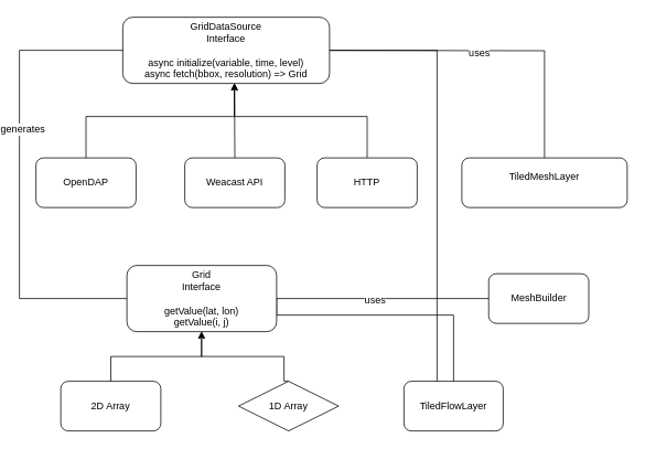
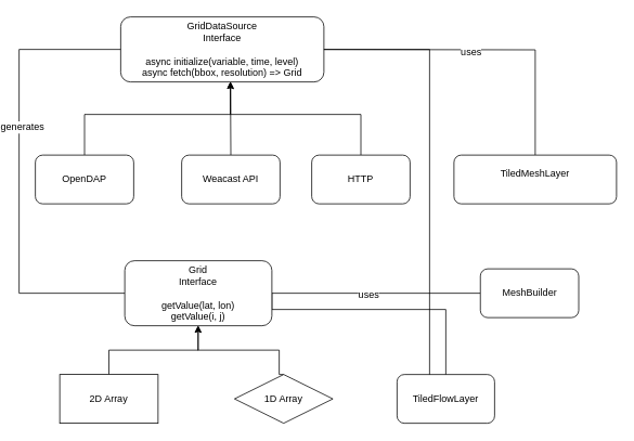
  <mxCell id="0" />
  <mxCell id="1" parent="0" />
  <mxCell id="2" style="edgeStyle=orthogonalEdgeStyle;rounded=0;orthogonalLoop=1;jettySize=auto;html=1;exitX=1;exitY=0.5;exitDx=0;exitDy=0;entryX=0.5;entryY=0;entryDx=0;entryDy=0;endArrow=none;endFill=0;" edge="1" parent="1" target="21"><mxGeometry relative="1" as="geometry"><mxPoint x="370" y="60" as="sourcePoint" /></mxGeometry></mxCell>
  <mxCell id="3" value="uses" style="text;html=1;resizable=0;points=[];align=center;verticalAlign=middle;labelBackgroundColor=#ffffff;" vertex="1" connectable="0" parent="2"><mxGeometry x="-0.004" y="-2" relative="1" as="geometry"><mxPoint as="offset" /></mxGeometry></mxCell>
  <mxCell id="4" style="edgeStyle=orthogonalEdgeStyle;rounded=0;orthogonalLoop=1;jettySize=auto;html=1;exitX=0;exitY=0.5;exitDx=0;exitDy=0;entryX=0;entryY=0.5;entryDx=0;entryDy=0;endArrow=none;endFill=0;" edge="1" parent="1" target="10"><mxGeometry relative="1" as="geometry"><mxPoint x="190" y="60" as="sourcePoint" /><Array as="points"><mxPoint x="20" y="60" /><mxPoint x="20" y="360" /></Array></mxGeometry></mxCell>
  <mxCell id="5" value="generates" style="text;html=1;resizable=0;points=[];align=center;verticalAlign=middle;labelBackgroundColor=#ffffff;" vertex="1" connectable="0" parent="4"><mxGeometry x="-0.443" y="95" relative="1" as="geometry"><mxPoint as="offset" /></mxGeometry></mxCell>
  <mxCell id="6" value="GridDataSource&lt;br&gt;Interface&lt;br&gt;&lt;br&gt;async initialize(variable, time, level)&lt;br&gt;async fetch(bbox, resolution) =&amp;gt; Grid" style="rounded=1;whiteSpace=wrap;html=1;" vertex="1" parent="1"><mxGeometry x="145" y="20" width="250" height="80" as="geometry" /></mxCell>
  <mxCell id="7" style="edgeStyle=none;rounded=0;orthogonalLoop=1;jettySize=auto;html=1;exitX=1;exitY=0.5;exitDx=0;exitDy=0;entryX=0;entryY=0.5;entryDx=0;entryDy=0;endArrow=none;endFill=0;" edge="1" parent="1" source="10" target="22"><mxGeometry relative="1" as="geometry" /></mxCell>
  <mxCell id="8" value="uses" style="text;html=1;resizable=0;points=[];align=center;verticalAlign=middle;labelBackgroundColor=#ffffff;" vertex="1" connectable="0" parent="7"><mxGeometry x="-0.083" y="-1" relative="1" as="geometry"><mxPoint as="offset" /></mxGeometry></mxCell>
  <mxCell id="9" style="edgeStyle=orthogonalEdgeStyle;rounded=0;orthogonalLoop=1;jettySize=auto;html=1;exitX=1;exitY=0.5;exitDx=0;exitDy=0;entryX=0.5;entryY=0;entryDx=0;entryDy=0;endArrow=none;endFill=0;" edge="1" parent="1" source="10" target="24"><mxGeometry relative="1" as="geometry"><Array as="points"><mxPoint x="331" y="380" /><mxPoint x="545" y="380" /></Array></mxGeometry></mxCell>
  <mxCell id="10" value="Grid&lt;br&gt;Interface&lt;br&gt;&lt;br&gt;getValue(lat, lon)&lt;br&gt;getValue(i, j)&lt;br&gt;" style="rounded=1;whiteSpace=wrap;html=1;" vertex="1" parent="1"><mxGeometry x="150" y="320" width="181" height="80" as="geometry" /></mxCell>
  <mxCell id="11" style="edgeStyle=orthogonalEdgeStyle;rounded=0;orthogonalLoop=1;jettySize=auto;html=1;exitX=0.5;exitY=0;exitDx=0;exitDy=0;" edge="1" parent="1" source="12"><mxGeometry relative="1" as="geometry"><mxPoint x="280" y="100" as="targetPoint" /><Array as="points"><mxPoint x="100" y="140" /><mxPoint x="280" y="140" /></Array></mxGeometry></mxCell>
  <mxCell id="12" value="OpenDAP" style="rounded=1;whiteSpace=wrap;html=1;" vertex="1" parent="1"><mxGeometry x="40" y="190" width="121" height="60" as="geometry" /></mxCell>
  <mxCell id="13" style="edgeStyle=orthogonalEdgeStyle;rounded=0;orthogonalLoop=1;jettySize=auto;html=1;exitX=0.5;exitY=0;exitDx=0;exitDy=0;" edge="1" parent="1" source="14"><mxGeometry relative="1" as="geometry"><mxPoint x="280" y="100" as="targetPoint" /><Array as="points"><mxPoint x="280" y="190" /></Array></mxGeometry></mxCell>
  <mxCell id="14" value="Weacast API" style="rounded=1;whiteSpace=wrap;html=1;" vertex="1" parent="1"><mxGeometry x="220" y="190" width="121" height="60" as="geometry" /></mxCell>
  <mxCell id="15" style="edgeStyle=orthogonalEdgeStyle;rounded=0;orthogonalLoop=1;jettySize=auto;html=1;exitX=0.5;exitY=0;exitDx=0;exitDy=0;entryX=0.5;entryY=1;entryDx=0;entryDy=0;" edge="1" parent="1" source="16"><mxGeometry relative="1" as="geometry"><mxPoint x="280" y="100" as="targetPoint" /><Array as="points"><mxPoint x="440" y="140" /><mxPoint x="280" y="140" /></Array></mxGeometry></mxCell>
  <mxCell id="16" value="HTTP" style="rounded=1;whiteSpace=wrap;html=1;" vertex="1" parent="1"><mxGeometry x="380" y="190" width="121" height="60" as="geometry" /></mxCell>
  <mxCell id="17" style="edgeStyle=orthogonalEdgeStyle;rounded=0;orthogonalLoop=1;jettySize=auto;html=1;exitX=0.5;exitY=0;exitDx=0;exitDy=0;" edge="1" parent="1" source="18" target="10"><mxGeometry relative="1" as="geometry"><Array as="points"><mxPoint x="340" y="430" /><mxPoint x="240" y="430" /></Array></mxGeometry></mxCell>
  <mxCell id="18" value="1D Array" style="rhombus;whiteSpace=wrap;html=1;" vertex="1" parent="1"><mxGeometry x="285" y="460" width="121" height="60" as="geometry" /></mxCell>
  <mxCell id="19" style="edgeStyle=orthogonalEdgeStyle;rounded=0;orthogonalLoop=1;jettySize=auto;html=1;exitX=0.5;exitY=0;exitDx=0;exitDy=0;entryX=0.5;entryY=1;entryDx=0;entryDy=0;" edge="1" parent="1" source="20" target="10"><mxGeometry relative="1" as="geometry"><mxPoint x="240" y="410" as="targetPoint" /></mxGeometry></mxCell>
- <mxCell id="20" value="2D Array" style="rounded=1;whiteSpace=wrap;html=1;" vertex="1" parent="1"><mxGeometry x="70" y="460" width="121" height="60" as="geometry" /></mxCell>
+ <mxCell id="20" value="2D Array" style="whiteSpace=wrap;html=1;rounded=0;" vertex="1" parent="1"><mxGeometry x="70" y="460" width="121" height="60" as="geometry" /></mxCell>
  <mxCell id="21" value="TiledMeshLayer&lt;br&gt;&lt;br&gt;" style="rounded=1;whiteSpace=wrap;html=1;" vertex="1" parent="1"><mxGeometry x="555" y="190" width="200" height="60" as="geometry" /></mxCell>
  <mxCell id="22" value="MeshBuilder" style="rounded=1;whiteSpace=wrap;html=1;" vertex="1" parent="1"><mxGeometry x="587.5" y="330" width="121" height="60" as="geometry" /></mxCell>
  <mxCell id="23" style="edgeStyle=orthogonalEdgeStyle;rounded=0;orthogonalLoop=1;jettySize=auto;html=1;exitX=0.5;exitY=0;exitDx=0;exitDy=0;entryX=1;entryY=0.5;entryDx=0;entryDy=0;endArrow=none;endFill=0;" edge="1" parent="1" source="24" target="6"><mxGeometry relative="1" as="geometry"><Array as="points"><mxPoint x="525" y="490" /><mxPoint x="525" y="60" /></Array></mxGeometry></mxCell>
  <mxCell id="24" value="TiledFlowLayer" style="rounded=1;whiteSpace=wrap;html=1;" vertex="1" parent="1"><mxGeometry x="485" y="460" width="120" height="60" as="geometry" /></mxCell>
